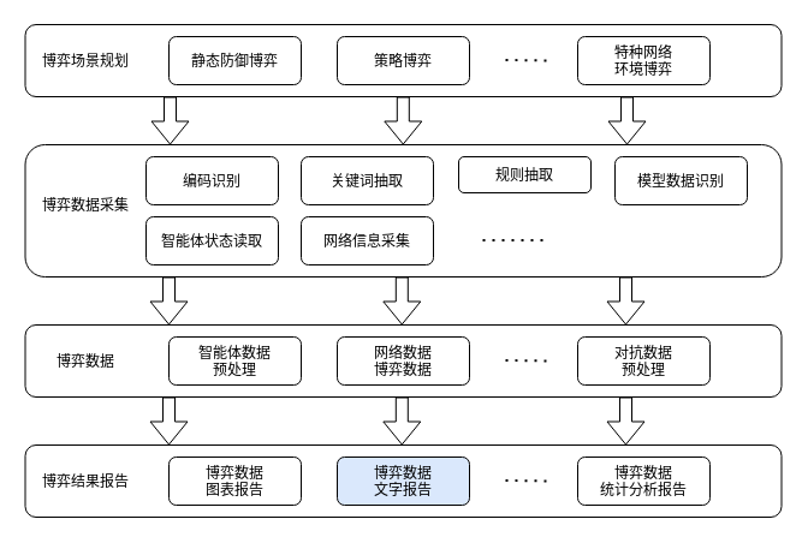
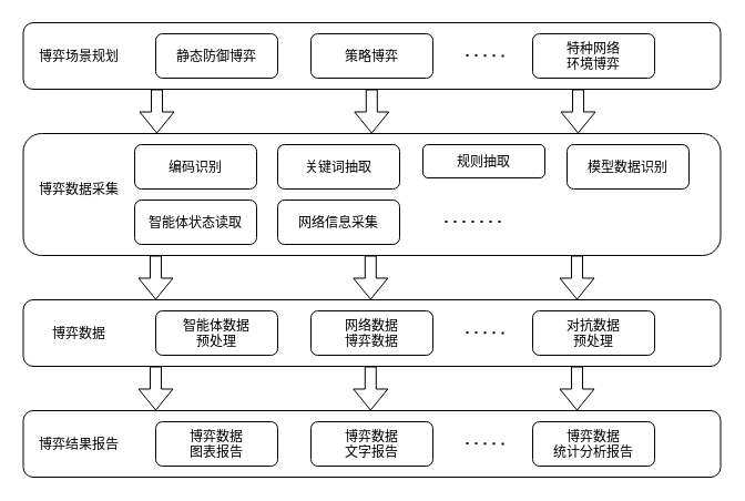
  <mxCell id="0" />
  <mxCell id="1" parent="0" />
  <mxCell id="2" value="" style="rounded=1;" parent="1" vertex="1"><mxGeometry x="20.5" y="370" width="629" height="60" as="geometry" /></mxCell>
  <mxCell id="3" value="博弈数据&#10;图表报告" style="rounded=1;" parent="1" vertex="1"><mxGeometry x="140" y="380" width="110" height="40" as="geometry" /></mxCell>
- <mxCell id="4" value="博弈数据&#10;文字报告" style="rounded=1;fillColor=#dae8fc;" parent="1" vertex="1"><mxGeometry x="280" y="380" width="110" height="40" as="geometry" /></mxCell>
+ <mxCell id="4" value="博弈数据&#10;文字报告" style="rounded=1;" parent="1" vertex="1"><mxGeometry x="280" y="380" width="110" height="40" as="geometry" /></mxCell>
  <mxCell id="5" value="博弈数据&#10;统计分析报告" style="rounded=1;" parent="1" vertex="1"><mxGeometry x="480" y="380" width="110" height="40" as="geometry" /></mxCell>
  <mxCell id="6" value="" style="endArrow=none;dashed=1;dashPattern=1 3;strokeWidth=2;" parent="1" edge="1"><mxGeometry width="50" height="50" relative="1" as="geometry"><mxPoint x="420" y="399.5" as="sourcePoint" /><mxPoint x="460" y="400" as="targetPoint" /></mxGeometry></mxCell>
  <mxCell id="7" value="博弈结果报告" style="text;strokeColor=none;fillColor=none;align=center;verticalAlign=middle;rounded=0;" parent="1" vertex="1"><mxGeometry x="31" y="390" width="80" height="20" as="geometry" /></mxCell>
  <mxCell id="8" value="" style="rounded=1;" parent="1" vertex="1"><mxGeometry x="20.5" y="20" width="629" height="60" as="geometry" /></mxCell>
  <mxCell id="9" value="静态防御博弈" style="rounded=1;" parent="1" vertex="1"><mxGeometry x="140" y="30" width="110" height="40" as="geometry" /></mxCell>
  <mxCell id="10" value="策略博弈" style="rounded=1;" parent="1" vertex="1"><mxGeometry x="280" y="30" width="110" height="40" as="geometry" /></mxCell>
  <mxCell id="11" value="特种网络&#10;环境博弈" style="rounded=1;" parent="1" vertex="1"><mxGeometry x="480" y="30" width="110" height="40" as="geometry" /></mxCell>
  <mxCell id="12" value="" style="endArrow=none;dashed=1;dashPattern=1 3;strokeWidth=2;" parent="1" edge="1"><mxGeometry width="50" height="50" relative="1" as="geometry"><mxPoint x="420" y="49.5" as="sourcePoint" /><mxPoint x="460" y="50" as="targetPoint" /></mxGeometry></mxCell>
  <mxCell id="13" value="博弈场景规划" style="text;strokeColor=none;fillColor=none;align=center;verticalAlign=middle;rounded=0;" parent="1" vertex="1"><mxGeometry x="31" y="40" width="80" height="20" as="geometry" /></mxCell>
  <mxCell id="14" value="" style="rounded=1;" parent="1" vertex="1"><mxGeometry x="20.5" y="120" width="629" height="110" as="geometry" /></mxCell>
  <mxCell id="15" value="编码识别" style="rounded=1;" parent="1" vertex="1"><mxGeometry x="121" y="130" width="110" height="40" as="geometry" /></mxCell>
  <mxCell id="16" value="关键词抽取" style="rounded=1;" parent="1" vertex="1"><mxGeometry x="250" y="130" width="110" height="40" as="geometry" /></mxCell>
  <mxCell id="17" value="规则抽取" style="rounded=1;" parent="1" vertex="1"><mxGeometry x="381" y="130" width="110" height="30" as="geometry" /></mxCell>
  <mxCell id="18" value="博弈数据采集" style="text;strokeColor=none;fillColor=none;align=center;verticalAlign=middle;rounded=0;" parent="1" vertex="1"><mxGeometry x="31" y="160" width="80" height="20" as="geometry" /></mxCell>
  <mxCell id="19" value="模型数据识别" style="rounded=1;" parent="1" vertex="1"><mxGeometry x="511" y="130" width="110" height="40" as="geometry" /></mxCell>
  <mxCell id="20" value="智能体状态读取" style="rounded=1;" parent="1" vertex="1"><mxGeometry x="121" y="180" width="110" height="40" as="geometry" /></mxCell>
  <mxCell id="21" value="网络信息采集" style="rounded=1;" parent="1" vertex="1"><mxGeometry x="250" y="180" width="110" height="40" as="geometry" /></mxCell>
  <mxCell id="22" value="" style="endArrow=none;dashed=1;dashPattern=1 3;strokeWidth=2;" parent="1" edge="1"><mxGeometry width="50" height="50" relative="1" as="geometry"><mxPoint x="401" y="199.5" as="sourcePoint" /><mxPoint x="451" y="199.5" as="targetPoint" /><Array as="points" /></mxGeometry></mxCell>
  <mxCell id="23" value="" style="rounded=1;" parent="1" vertex="1"><mxGeometry x="20.5" y="270" width="629" height="60" as="geometry" /></mxCell>
  <mxCell id="24" value="智能体数据&#10;预处理" style="rounded=1;" parent="1" vertex="1"><mxGeometry x="140" y="280" width="110" height="40" as="geometry" /></mxCell>
  <mxCell id="25" value="网络数据&#10;博弈数据" style="rounded=1;" parent="1" vertex="1"><mxGeometry x="280" y="280" width="110" height="40" as="geometry" /></mxCell>
  <mxCell id="26" value="对抗数据&#10;预处理" style="rounded=1;" parent="1" vertex="1"><mxGeometry x="480" y="280" width="110" height="40" as="geometry" /></mxCell>
  <mxCell id="27" value="" style="endArrow=none;dashed=1;dashPattern=1 3;strokeWidth=2;" parent="1" edge="1"><mxGeometry width="50" height="50" relative="1" as="geometry"><mxPoint x="420" y="299.5" as="sourcePoint" /><mxPoint x="460" y="300" as="targetPoint" /></mxGeometry></mxCell>
  <mxCell id="28" value="博弈数据" style="text;strokeColor=none;fillColor=none;align=center;verticalAlign=middle;rounded=0;" parent="1" vertex="1"><mxGeometry x="31" y="290" width="80" height="20" as="geometry" /></mxCell>
  <mxCell id="29" value="" style="shape=flexArrow;endArrow=classic;" parent="1" edge="1"><mxGeometry width="50" height="50" relative="1" as="geometry"><mxPoint x="141" y="80" as="sourcePoint" /><mxPoint x="141" y="120" as="targetPoint" /></mxGeometry></mxCell>
  <mxCell id="30" value="" style="shape=flexArrow;endArrow=classic;" parent="1" edge="1"><mxGeometry width="50" height="50" relative="1" as="geometry"><mxPoint x="334.8" y="80" as="sourcePoint" /><mxPoint x="334.8" y="120" as="targetPoint" /></mxGeometry></mxCell>
  <mxCell id="31" value="" style="shape=flexArrow;endArrow=classic;" parent="1" edge="1"><mxGeometry width="50" height="50" relative="1" as="geometry"><mxPoint x="521" y="80" as="sourcePoint" /><mxPoint x="521" y="120" as="targetPoint" /></mxGeometry></mxCell>
  <mxCell id="32" value="" style="shape=flexArrow;endArrow=classic;" parent="1" edge="1"><mxGeometry width="50" height="50" relative="1" as="geometry"><mxPoint x="140" y="230" as="sourcePoint" /><mxPoint x="140" y="270" as="targetPoint" /></mxGeometry></mxCell>
  <mxCell id="33" value="" style="shape=flexArrow;endArrow=classic;" parent="1" edge="1"><mxGeometry width="50" height="50" relative="1" as="geometry"><mxPoint x="333.8" y="230" as="sourcePoint" /><mxPoint x="333.8" y="270" as="targetPoint" /></mxGeometry></mxCell>
  <mxCell id="34" value="" style="shape=flexArrow;endArrow=classic;" parent="1" edge="1"><mxGeometry width="50" height="50" relative="1" as="geometry"><mxPoint x="520" y="230" as="sourcePoint" /><mxPoint x="520" y="270" as="targetPoint" /></mxGeometry></mxCell>
  <mxCell id="35" value="" style="shape=flexArrow;endArrow=classic;" parent="1" edge="1"><mxGeometry width="50" height="50" relative="1" as="geometry"><mxPoint x="140" y="330" as="sourcePoint" /><mxPoint x="140" y="370" as="targetPoint" /></mxGeometry></mxCell>
  <mxCell id="36" value="" style="shape=flexArrow;endArrow=classic;" parent="1" edge="1"><mxGeometry width="50" height="50" relative="1" as="geometry"><mxPoint x="333.8" y="330" as="sourcePoint" /><mxPoint x="333.8" y="370" as="targetPoint" /></mxGeometry></mxCell>
  <mxCell id="37" value="" style="shape=flexArrow;endArrow=classic;" parent="1" edge="1"><mxGeometry width="50" height="50" relative="1" as="geometry"><mxPoint x="520" y="330" as="sourcePoint" /><mxPoint x="520" y="370" as="targetPoint" /></mxGeometry></mxCell>
